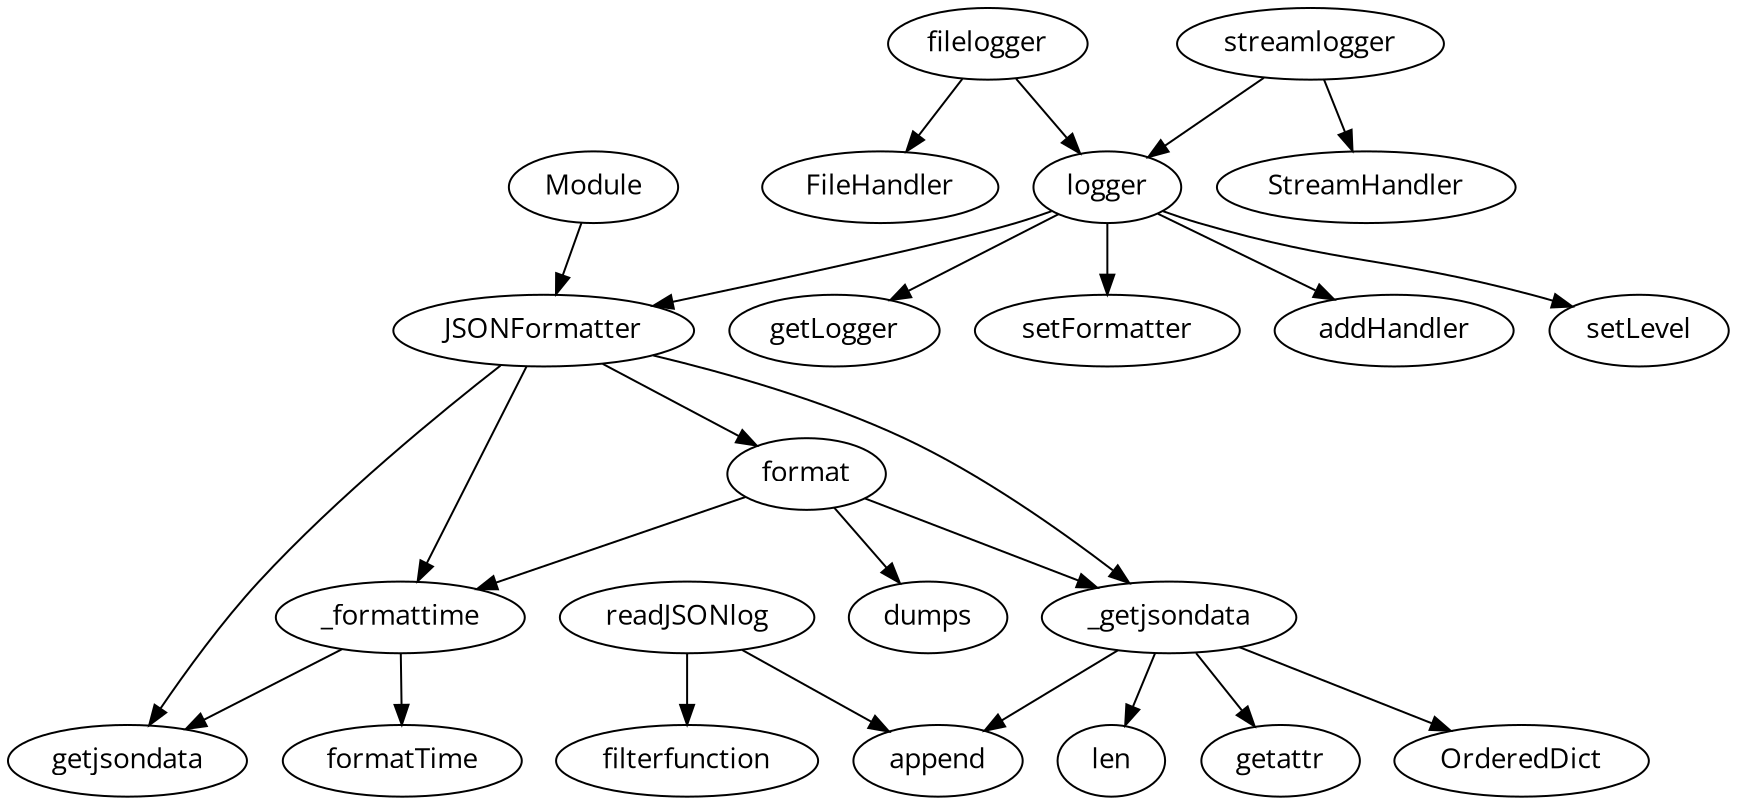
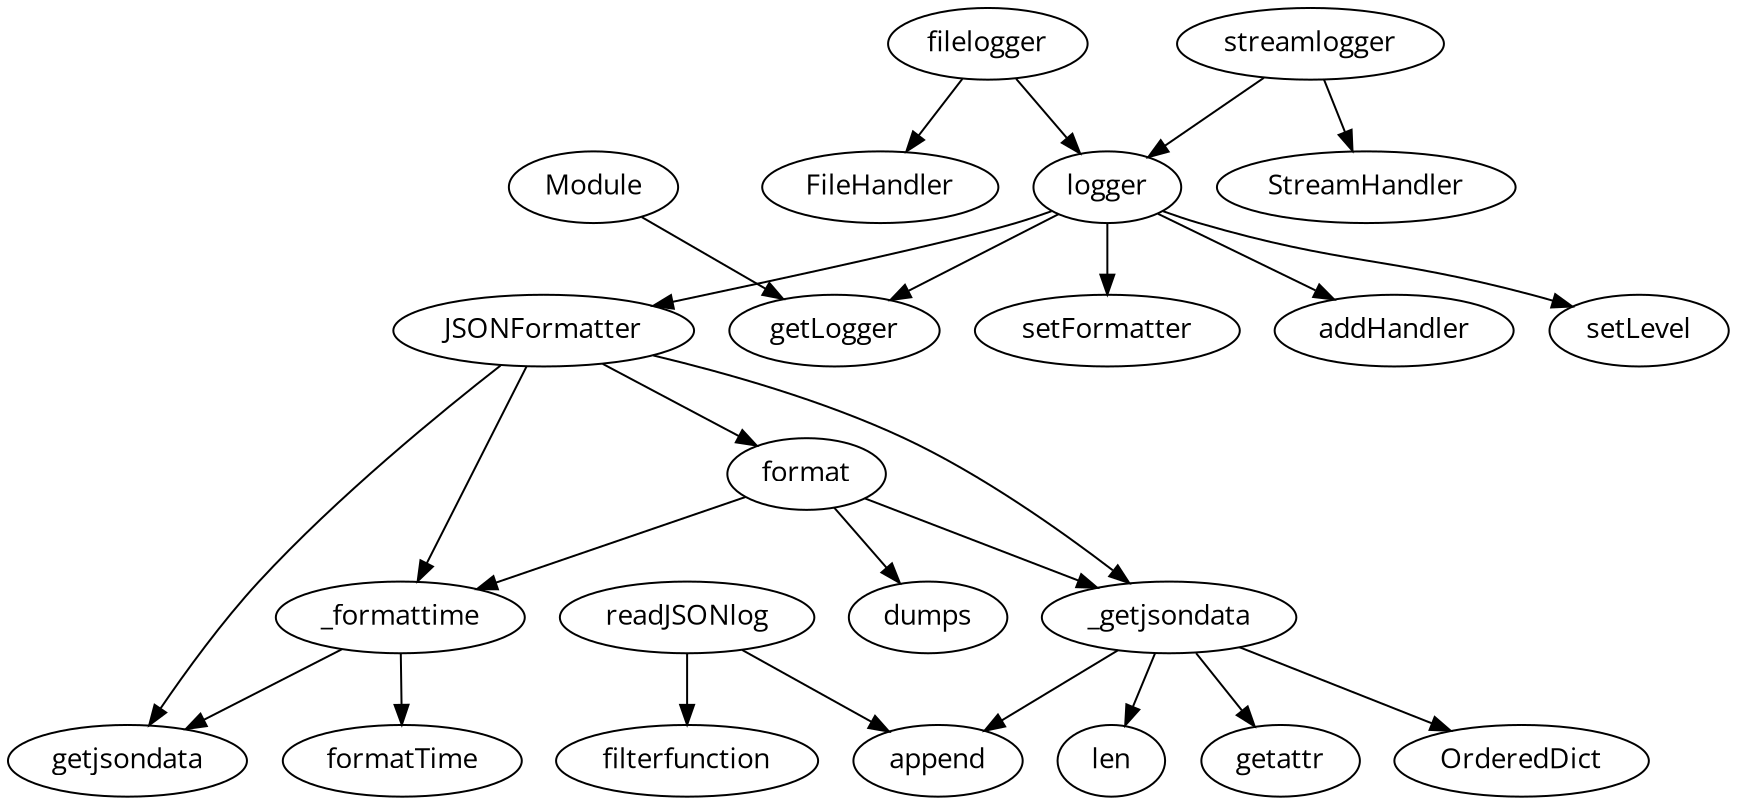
  strict digraph {
    fontname="Open Sans"
    node [fontname="Open Sans"]
    edge [fontname="Open Sans"]
    logger
    getLogger
    JSONFormatter
    setFormatter
    addHandler
    setLevel
    n7 [label=getjsondata]
    _formattime
    _getjsondata
    format
    formatTime
    append
    len
    getattr
    OrderedDict
    dumps
    filelogger
    FileHandler
    streamlogger
    StreamHandler
    readJSONlog
    filterfunction
    Module
    logger -> getLogger
    logger -> JSONFormatter
    logger -> setFormatter
    logger -> addHandler
    logger -> setLevel
    JSONFormatter -> n7
    JSONFormatter -> _formattime
    JSONFormatter -> _getjsondata
    JSONFormatter -> format
    _formattime -> n7
    _formattime -> formatTime
    _getjsondata -> append
    _getjsondata -> len
    _getjsondata -> getattr
    _getjsondata -> OrderedDict
    format -> _formattime
    format -> _getjsondata
    format -> dumps
    filelogger -> logger
    filelogger -> FileHandler
    streamlogger -> logger
    streamlogger -> StreamHandler
    readJSONlog -> append
    readJSONlog -> filterfunction
-   Module -> JSONFormatter
+   Module -> getLogger
  }
